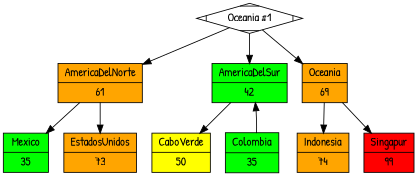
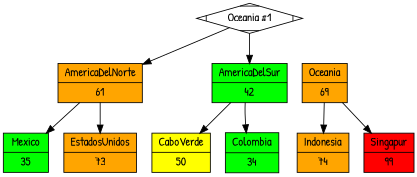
  digraph {
    fontname="Patrick Hand"
    node [fontname="Patrick Hand" shape=record fillcolor=orange style=filled]
    edge [fontname="Patrick Hand"]
    n1 [label="Oceania #1" shape=Mdiamond fillcolor="" style=""]
    n2 [label="{AmericaDelNorte|61}"]
    n3 [fillcolor=green label="{AmericaDelSur|42}"]
    n4 [label="{Oceania|69}"]
    n5 [fillcolor=green label="{Mexico|35}"]
    n6 [label="{EstadosUnidos|73}"]
    n7 [fillcolor=yellow label="{CaboVerde|50}"]
-   n8 [fillcolor=green label="{Colombia|35}"]
+   n8 [fillcolor=green label="{Colombia|34}"]
    n9 [label="{Indonesia|74}"]
    n10 [fillcolor=red label="{Singapur|99}"]
    n1 -> n2
    n1 -> n3
-   n1 -> n4
    n2 -> n5
    n2 -> n6
    n3 -> n7
-   n8 -> n3
+   n3 -> n8
    n4 -> n9
    n4 -> n10
  }
